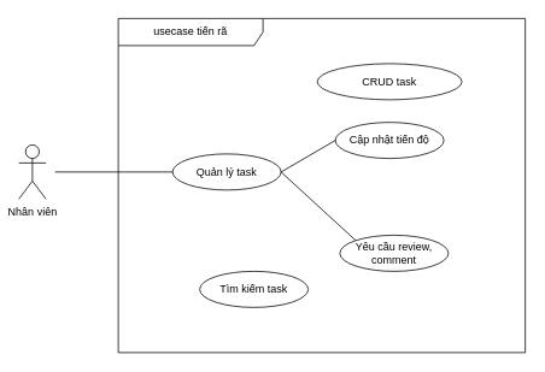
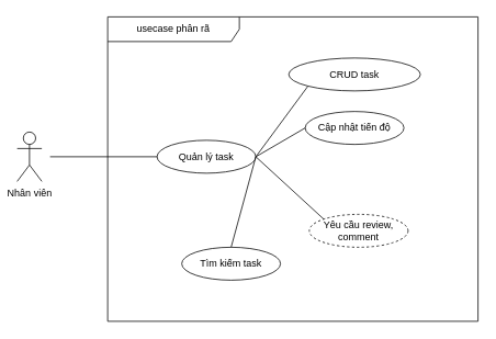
  <mxCell id="0" />
  <mxCell id="1" parent="0" />
- <mxCell id="2" value="usecase tiến rã" style="shape=umlFrame;whiteSpace=wrap;html=1;pointerEvents=0;recursiveResize=0;container=1;collapsible=0;width=160;" parent="1" vertex="1"><mxGeometry x="130" y="20" width="450" height="370" as="geometry" /></mxCell>
+ <mxCell id="2" value="usecase phân rã" style="shape=umlFrame;whiteSpace=wrap;html=1;pointerEvents=0;recursiveResize=0;container=1;collapsible=0;width=160;" parent="1" vertex="1"><mxGeometry x="130" y="20" width="450" height="370" as="geometry" /></mxCell>
  <mxCell id="3" value="Quản lý task" style="ellipse;whiteSpace=wrap;html=1;" parent="2" vertex="1"><mxGeometry x="60" y="150" width="120" height="40" as="geometry" /></mxCell>
  <mxCell id="4" value="CRUD task" style="ellipse;whiteSpace=wrap;html=1;" parent="2" vertex="1"><mxGeometry x="220" y="50" width="160" height="40" as="geometry" /></mxCell>
  <mxCell id="5" value="Cập nhật tiến độ" style="ellipse;whiteSpace=wrap;html=1;" parent="2" vertex="1"><mxGeometry x="240" y="115" width="120" height="40" as="geometry" /></mxCell>
- <mxCell id="6" value="Yêu cầu review, comment" style="ellipse;whiteSpace=wrap;html=1;" parent="2" vertex="1"><mxGeometry x="245" y="240" width="120" height="40" as="geometry" /></mxCell>
+ <mxCell id="6" value="Yêu cầu review, comment" style="ellipse;whiteSpace=wrap;html=1;dashed=1;" parent="2" vertex="1"><mxGeometry x="245" y="240" width="120" height="40" as="geometry" /></mxCell>
+ <mxCell id="7" value="" style="endArrow=none;startArrow=none;endFill=0;startFill=0;endSize=8;html=1;verticalAlign=bottom;labelBackgroundColor=none;strokeWidth=1;entryX=0;entryY=1;entryDx=0;entryDy=0;exitX=1;exitY=0.5;exitDx=0;exitDy=0;" parent="2" source="3" target="4" edge="1"><mxGeometry width="160" relative="1" as="geometry"><mxPoint x="70" y="252" as="sourcePoint" /><mxPoint x="230" y="380" as="targetPoint" /></mxGeometry></mxCell>
  <mxCell id="8" value="" style="endArrow=none;startArrow=none;endFill=0;startFill=0;endSize=8;html=1;verticalAlign=bottom;labelBackgroundColor=none;strokeWidth=1;entryX=0;entryY=0.5;entryDx=0;entryDy=0;exitX=1;exitY=0.5;exitDx=0;exitDy=0;" parent="2" source="3" target="5" edge="1"><mxGeometry width="160" relative="1" as="geometry"><mxPoint x="80" y="262" as="sourcePoint" /><mxPoint x="240" y="390" as="targetPoint" /></mxGeometry></mxCell>
  <mxCell id="9" value="" style="endArrow=none;startArrow=none;endFill=0;startFill=0;endSize=8;html=1;verticalAlign=bottom;labelBackgroundColor=none;strokeWidth=1;entryX=0;entryY=0;entryDx=0;entryDy=0;exitX=1;exitY=0.5;exitDx=0;exitDy=0;" parent="2" source="3" target="6" edge="1"><mxGeometry width="160" relative="1" as="geometry"><mxPoint x="90" y="272" as="sourcePoint" /><mxPoint x="250" y="400" as="targetPoint" /></mxGeometry></mxCell>
  <mxCell id="10" value="Tìm kiếm task" style="ellipse;whiteSpace=wrap;html=1;" parent="2" vertex="1"><mxGeometry x="90" y="280" width="120" height="40" as="geometry" /></mxCell>
+ <mxCell id="11" value="" style="endArrow=none;startArrow=none;endFill=0;startFill=0;endSize=8;html=1;verticalAlign=bottom;labelBackgroundColor=none;strokeWidth=1;entryX=0.5;entryY=0;entryDx=0;entryDy=0;exitX=1;exitY=0.5;exitDx=0;exitDy=0;" parent="2" source="3" target="10" edge="1"><mxGeometry width="160" relative="1" as="geometry"><mxPoint x="190" y="180" as="sourcePoint" /><mxPoint x="248" y="256" as="targetPoint" /></mxGeometry></mxCell>
  <mxCell id="12" value="Nhân viên" style="shape=umlActor;verticalLabelPosition=bottom;verticalAlign=top;html=1;" parent="1" vertex="1"><mxGeometry x="20" y="160" width="30" height="60" as="geometry" /></mxCell>
  <mxCell id="13" value="" style="endArrow=none;startArrow=none;endFill=0;startFill=0;endSize=8;html=1;verticalAlign=bottom;labelBackgroundColor=none;strokeWidth=1;entryX=0;entryY=0.5;entryDx=0;entryDy=0;" parent="1" target="3" edge="1"><mxGeometry width="160" relative="1" as="geometry"><mxPoint x="60" y="190" as="sourcePoint" /><mxPoint x="350" y="390" as="targetPoint" /></mxGeometry></mxCell>
